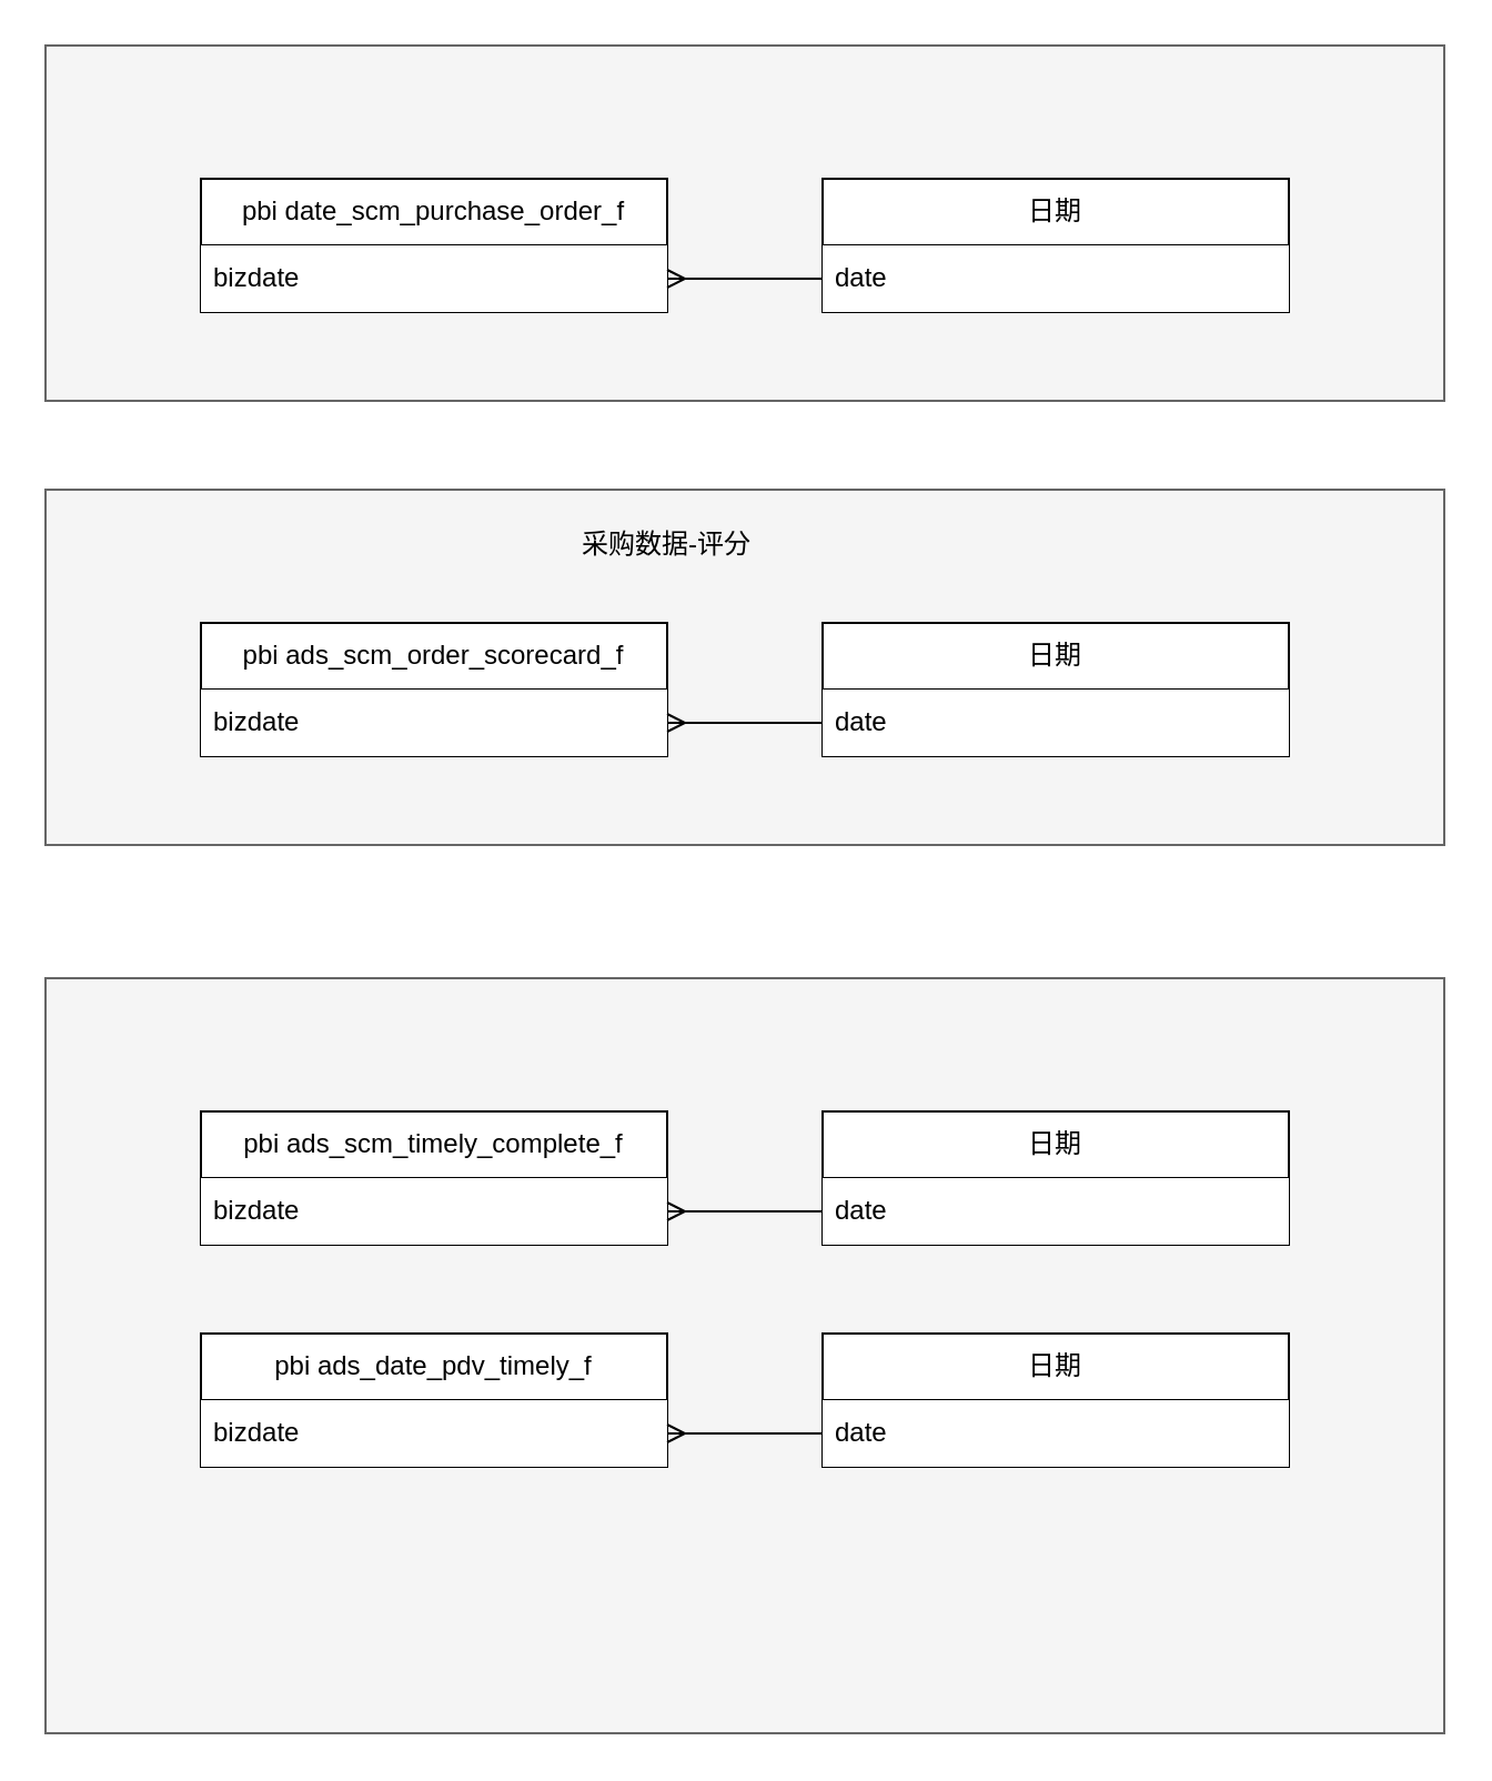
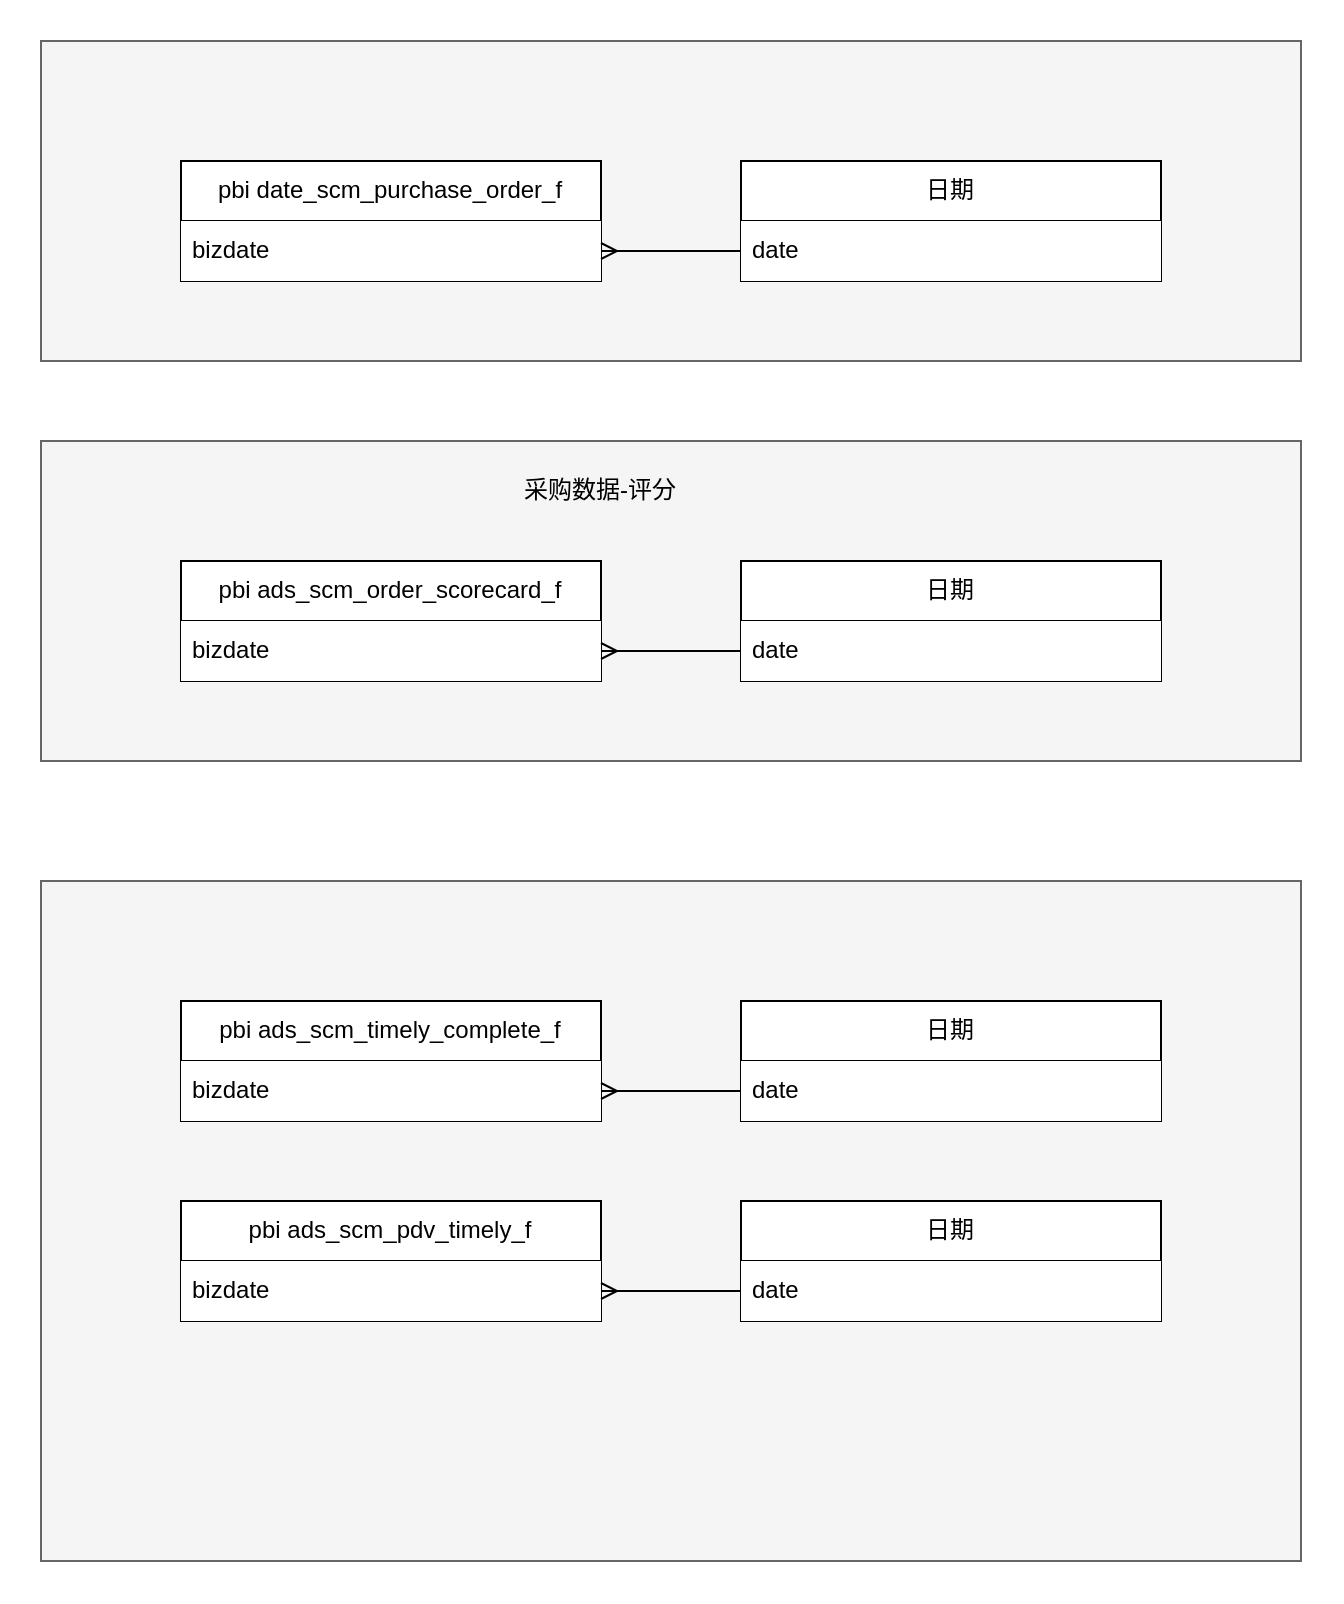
  <mxCell id="0" />
  <mxCell id="1" parent="0" />
  <mxCell id="2" value="" style="rounded=0;whiteSpace=wrap;html=1;fillColor=#f5f5f5;fontColor=#333333;strokeColor=#666666;" vertex="1" parent="1"><mxGeometry x="20" y="20" width="630" height="160" as="geometry" /></mxCell>
  <mxCell id="3" value="pbi date_scm_purchase_order_f" style="swimlane;fontStyle=0;childLayout=stackLayout;horizontal=1;startSize=30;horizontalStack=0;resizeParent=1;resizeParentMax=0;resizeLast=0;collapsible=1;marginBottom=0;whiteSpace=wrap;html=1;" vertex="1" parent="1"><mxGeometry x="90" y="80" width="210" height="60" as="geometry" /></mxCell>
  <mxCell id="4" value="bizdate" style="text;strokeColor=none;fillColor=default;align=left;verticalAlign=middle;spacingLeft=4;spacingRight=4;overflow=hidden;points=[[0,0.5],[1,0.5]];portConstraint=eastwest;rotatable=0;whiteSpace=wrap;html=1;" vertex="1" parent="3"><mxGeometry y="30" width="210" height="30" as="geometry" /></mxCell>
  <mxCell id="5" value="日期" style="swimlane;fontStyle=0;childLayout=stackLayout;horizontal=1;startSize=30;horizontalStack=0;resizeParent=1;resizeParentMax=0;resizeLast=0;collapsible=1;marginBottom=0;whiteSpace=wrap;html=1;" vertex="1" parent="1"><mxGeometry x="370" y="80" width="210" height="60" as="geometry" /></mxCell>
  <mxCell id="6" value="date" style="text;align=left;verticalAlign=middle;spacingLeft=4;spacingRight=4;overflow=hidden;points=[[0,0.5],[1,0.5]];portConstraint=eastwest;rotatable=0;whiteSpace=wrap;html=1;fillColor=default;" vertex="1" parent="5"><mxGeometry y="30" width="210" height="30" as="geometry" /></mxCell>
  <mxCell id="7" style="edgeStyle=orthogonalEdgeStyle;rounded=0;orthogonalLoop=1;jettySize=auto;html=1;exitX=0;exitY=0.5;exitDx=0;exitDy=0;entryX=1;entryY=0.5;entryDx=0;entryDy=0;endArrow=ERmany;endFill=0;" edge="1" parent="1" source="6" target="4"><mxGeometry relative="1" as="geometry" /></mxCell>
  <mxCell id="8" value="" style="rounded=0;whiteSpace=wrap;html=1;fillColor=#f5f5f5;fontColor=#333333;strokeColor=#666666;" vertex="1" parent="1"><mxGeometry x="20" y="220" width="630" height="160" as="geometry" /></mxCell>
  <mxCell id="9" value="pbi ads_scm_order_scorecard_f" style="swimlane;fontStyle=0;childLayout=stackLayout;horizontal=1;startSize=30;horizontalStack=0;resizeParent=1;resizeParentMax=0;resizeLast=0;collapsible=1;marginBottom=0;whiteSpace=wrap;html=1;" vertex="1" parent="1"><mxGeometry x="90" y="280" width="210" height="60" as="geometry" /></mxCell>
  <mxCell id="10" value="bizdate" style="text;strokeColor=none;fillColor=default;align=left;verticalAlign=middle;spacingLeft=4;spacingRight=4;overflow=hidden;points=[[0,0.5],[1,0.5]];portConstraint=eastwest;rotatable=0;whiteSpace=wrap;html=1;" vertex="1" parent="9"><mxGeometry y="30" width="210" height="30" as="geometry" /></mxCell>
  <mxCell id="11" value="日期" style="swimlane;fontStyle=0;childLayout=stackLayout;horizontal=1;startSize=30;horizontalStack=0;resizeParent=1;resizeParentMax=0;resizeLast=0;collapsible=1;marginBottom=0;whiteSpace=wrap;html=1;" vertex="1" parent="1"><mxGeometry x="370" y="280" width="210" height="60" as="geometry" /></mxCell>
  <mxCell id="12" value="date" style="text;align=left;verticalAlign=middle;spacingLeft=4;spacingRight=4;overflow=hidden;points=[[0,0.5],[1,0.5]];portConstraint=eastwest;rotatable=0;whiteSpace=wrap;html=1;fillColor=default;" vertex="1" parent="11"><mxGeometry y="30" width="210" height="30" as="geometry" /></mxCell>
  <mxCell id="13" style="edgeStyle=orthogonalEdgeStyle;rounded=0;orthogonalLoop=1;jettySize=auto;html=1;exitX=0;exitY=0.5;exitDx=0;exitDy=0;entryX=1;entryY=0.5;entryDx=0;entryDy=0;endArrow=ERmany;endFill=0;" edge="1" parent="1" source="12" target="10"><mxGeometry relative="1" as="geometry" /></mxCell>
  <mxCell id="14" value="采购数据-评分" style="text;html=1;strokeColor=none;fillColor=none;align=center;verticalAlign=middle;whiteSpace=wrap;rounded=0;" vertex="1" parent="1"><mxGeometry x="242" y="230" width="116" height="30" as="geometry" /></mxCell>
  <mxCell id="15" value="" style="rounded=0;whiteSpace=wrap;html=1;fillColor=#f5f5f5;fontColor=#333333;strokeColor=#666666;" vertex="1" parent="1"><mxGeometry x="20" y="440" width="630" height="340" as="geometry" /></mxCell>
  <mxCell id="16" value="pbi ads_scm_timely_complete_f" style="swimlane;fontStyle=0;childLayout=stackLayout;horizontal=1;startSize=30;horizontalStack=0;resizeParent=1;resizeParentMax=0;resizeLast=0;collapsible=1;marginBottom=0;whiteSpace=wrap;html=1;" vertex="1" parent="1"><mxGeometry x="90" y="500" width="210" height="60" as="geometry" /></mxCell>
  <mxCell id="17" value="bizdate" style="text;strokeColor=none;fillColor=default;align=left;verticalAlign=middle;spacingLeft=4;spacingRight=4;overflow=hidden;points=[[0,0.5],[1,0.5]];portConstraint=eastwest;rotatable=0;whiteSpace=wrap;html=1;" vertex="1" parent="16"><mxGeometry y="30" width="210" height="30" as="geometry" /></mxCell>
  <mxCell id="18" value="日期" style="swimlane;fontStyle=0;childLayout=stackLayout;horizontal=1;startSize=30;horizontalStack=0;resizeParent=1;resizeParentMax=0;resizeLast=0;collapsible=1;marginBottom=0;whiteSpace=wrap;html=1;" vertex="1" parent="1"><mxGeometry x="370" y="500" width="210" height="60" as="geometry" /></mxCell>
  <mxCell id="19" value="date" style="text;align=left;verticalAlign=middle;spacingLeft=4;spacingRight=4;overflow=hidden;points=[[0,0.5],[1,0.5]];portConstraint=eastwest;rotatable=0;whiteSpace=wrap;html=1;fillColor=default;" vertex="1" parent="18"><mxGeometry y="30" width="210" height="30" as="geometry" /></mxCell>
  <mxCell id="20" style="edgeStyle=orthogonalEdgeStyle;rounded=0;orthogonalLoop=1;jettySize=auto;html=1;exitX=0;exitY=0.5;exitDx=0;exitDy=0;entryX=1;entryY=0.5;entryDx=0;entryDy=0;endArrow=ERmany;endFill=0;" edge="1" parent="1" source="19" target="17"><mxGeometry relative="1" as="geometry" /></mxCell>
- <mxCell id="21" value="pbi ads_date_pdv_timely_f" style="swimlane;fontStyle=0;childLayout=stackLayout;horizontal=1;startSize=30;horizontalStack=0;resizeParent=1;resizeParentMax=0;resizeLast=0;collapsible=1;marginBottom=0;whiteSpace=wrap;html=1;" vertex="1" parent="1"><mxGeometry x="90" y="600" width="210" height="60" as="geometry" /></mxCell>
+ <mxCell id="21" value="pbi ads_scm_pdv_timely_f" style="swimlane;fontStyle=0;childLayout=stackLayout;horizontal=1;startSize=30;horizontalStack=0;resizeParent=1;resizeParentMax=0;resizeLast=0;collapsible=1;marginBottom=0;whiteSpace=wrap;html=1;" vertex="1" parent="1"><mxGeometry x="90" y="600" width="210" height="60" as="geometry" /></mxCell>
  <mxCell id="22" value="bizdate" style="text;strokeColor=none;fillColor=default;align=left;verticalAlign=middle;spacingLeft=4;spacingRight=4;overflow=hidden;points=[[0,0.5],[1,0.5]];portConstraint=eastwest;rotatable=0;whiteSpace=wrap;html=1;" vertex="1" parent="21"><mxGeometry y="30" width="210" height="30" as="geometry" /></mxCell>
  <mxCell id="23" value="日期" style="swimlane;fontStyle=0;childLayout=stackLayout;horizontal=1;startSize=30;horizontalStack=0;resizeParent=1;resizeParentMax=0;resizeLast=0;collapsible=1;marginBottom=0;whiteSpace=wrap;html=1;" vertex="1" parent="1"><mxGeometry x="370" y="600" width="210" height="60" as="geometry" /></mxCell>
  <mxCell id="24" value="date" style="text;align=left;verticalAlign=middle;spacingLeft=4;spacingRight=4;overflow=hidden;points=[[0,0.5],[1,0.5]];portConstraint=eastwest;rotatable=0;whiteSpace=wrap;html=1;fillColor=default;" vertex="1" parent="23"><mxGeometry y="30" width="210" height="30" as="geometry" /></mxCell>
  <mxCell id="25" style="edgeStyle=orthogonalEdgeStyle;rounded=0;orthogonalLoop=1;jettySize=auto;html=1;exitX=0;exitY=0.5;exitDx=0;exitDy=0;entryX=1;entryY=0.5;entryDx=0;entryDy=0;endArrow=ERmany;endFill=0;" edge="1" parent="1" source="24" target="22"><mxGeometry relative="1" as="geometry" /></mxCell>
